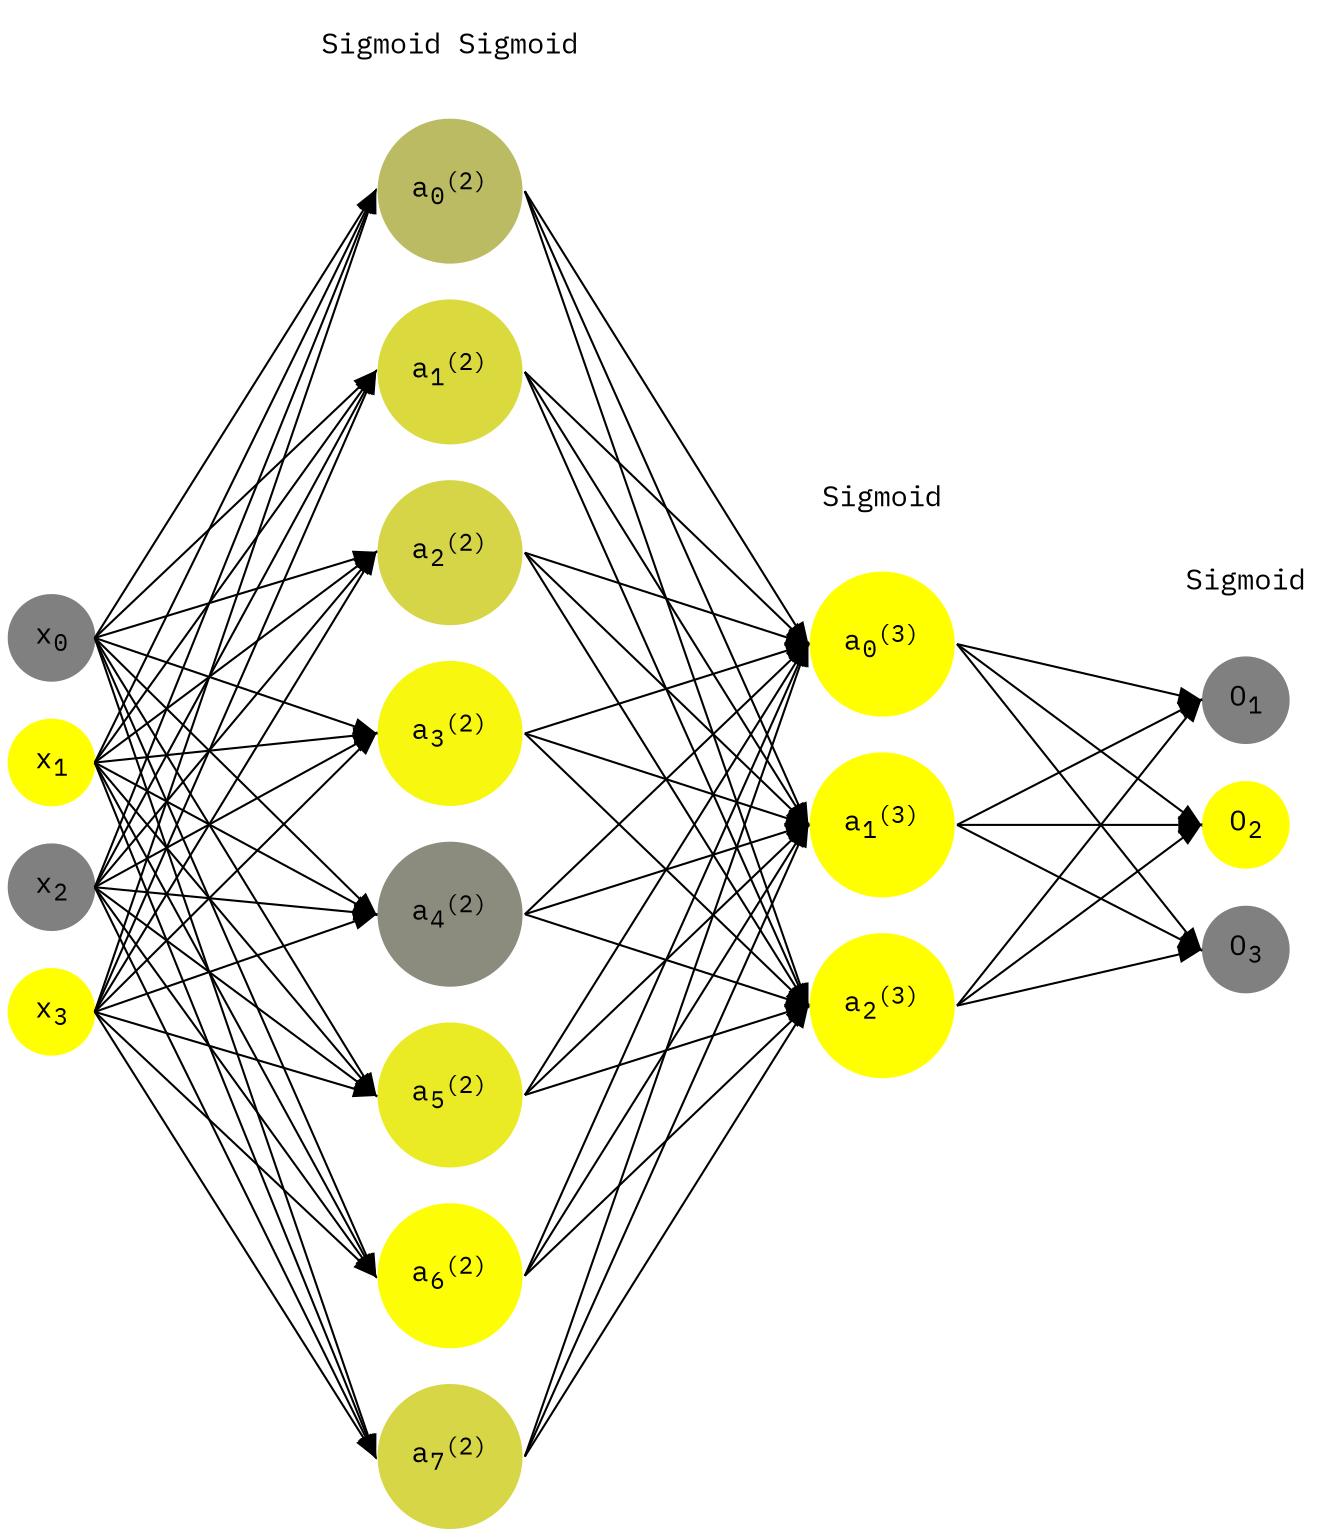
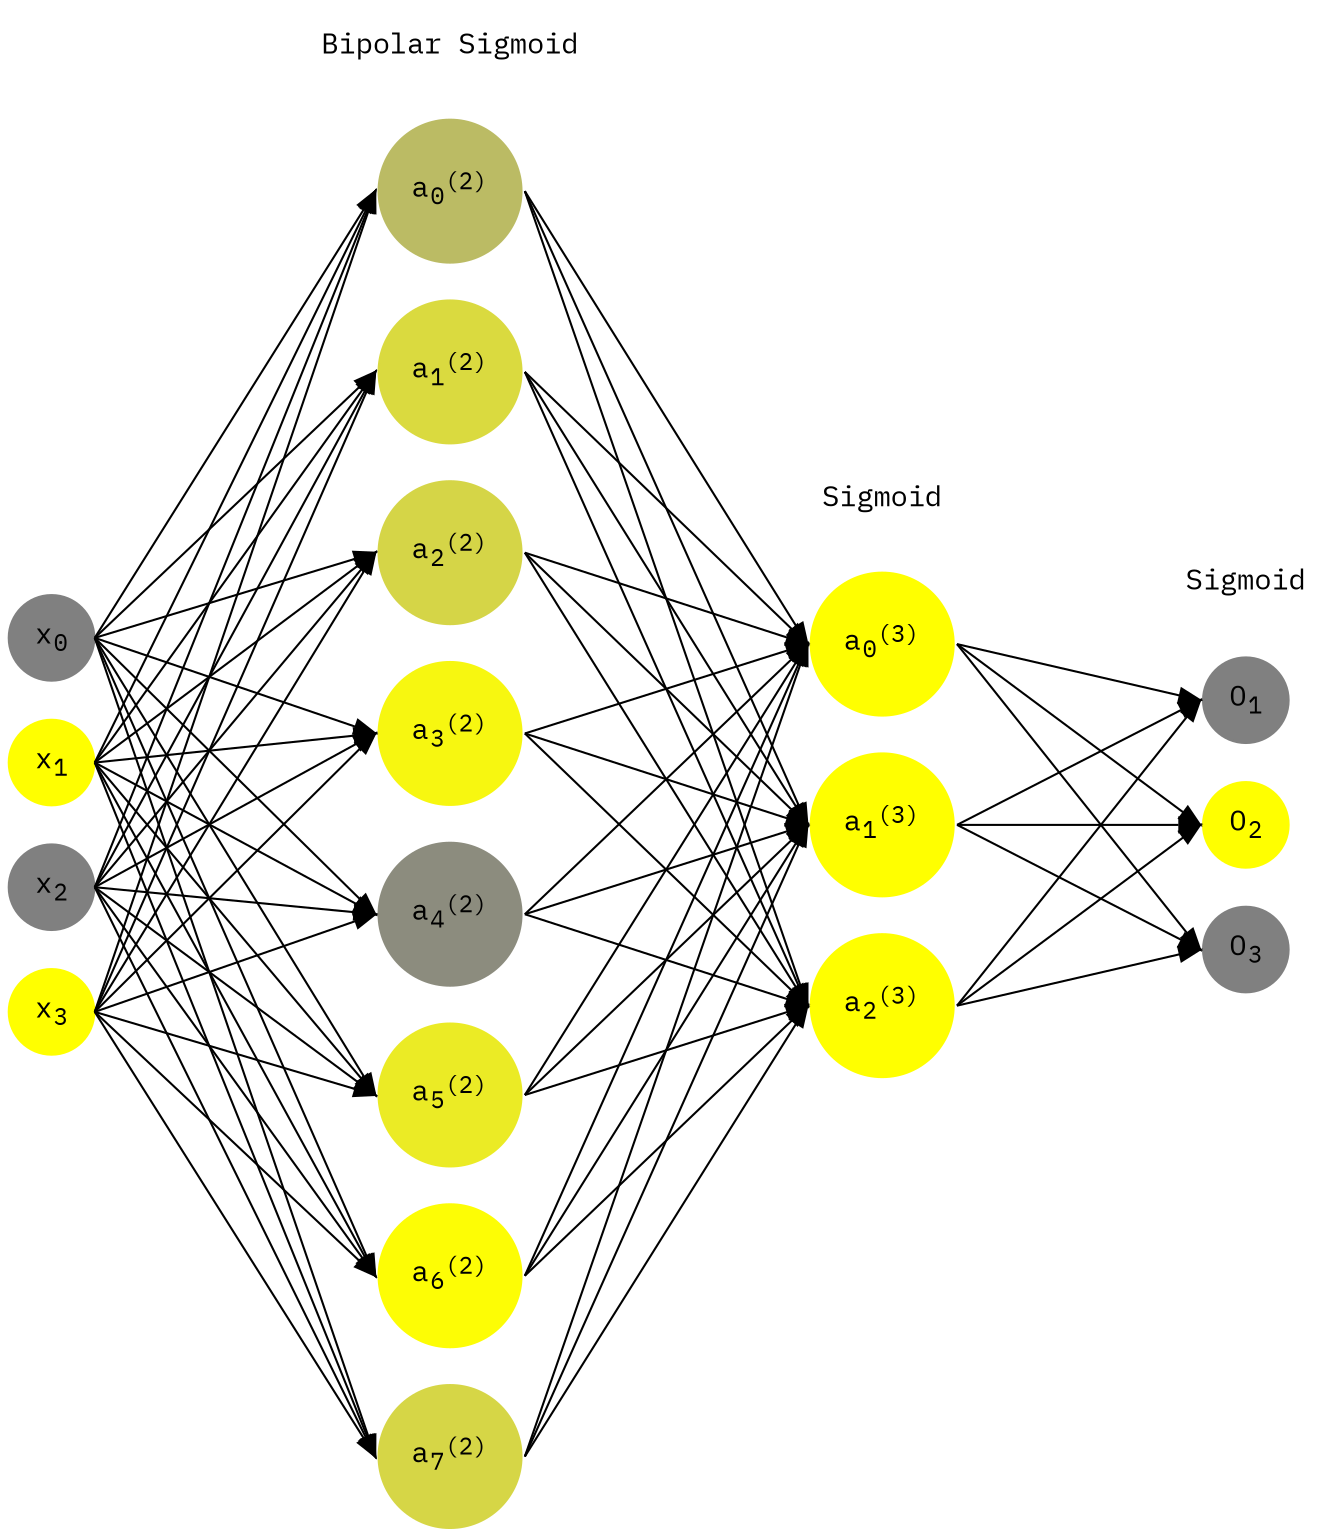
  digraph {
    rankdir=LR
    ranksep=1.4
    splines=false
    fontname="IBM Plex Mono"
    node [color="0.1667, 0.0, 0.5" fillcolor="0.1667, 0.0, 0.5" shape=circle style=filled fontname="IBM Plex Mono"]
    edge [headport=w style=solid tailport=e fontname="IBM Plex Mono"]
    n1 [label=<x<sub>0</sub>>]
    n2 [color="0.1667, 1.0, 1.0" fillcolor="0.1667, 1.0, 1.0" label=<x<sub>1</sub>>]
    n3 [label=<x<sub>2</sub>>]
    n4 [color="0.1667, 1.0, 1.0" fillcolor="0.1667, 1.0, 1.0" label=<x<sub>3</sub>>]
    n5 [color="0.1667, 0.465456, 0.732728" fillcolor="0.1667, 0.465456, 0.732728" label=<a<sub>0</sub><sup>(2)</sup>>]
    n6 [color="0.1667, 0.708657, 0.854329" fillcolor="0.1667, 0.708657, 0.854329" label=<a<sub>1</sub><sup>(2)</sup>>]
    n7 [color="0.1667, 0.665763, 0.832882" fillcolor="0.1667, 0.665763, 0.832882" label=<a<sub>2</sub><sup>(2)</sup>>]
    n8 [color="0.1667, 0.931658, 0.965829" fillcolor="0.1667, 0.931658, 0.965829" label=<a<sub>3</sub><sup>(2)</sup>>]
    n9 [color="0.1667, 0.100706, 0.550353" fillcolor="0.1667, 0.100706, 0.550353" label=<a<sub>4</sub><sup>(2)</sup>>]
    n10 [color="0.1667, 0.841849, 0.920924" fillcolor="0.1667, 0.841849, 0.920924" label=<a<sub>5</sub><sup>(2)</sup>>]
    n11 [color="0.1667, 0.977012, 0.988506" fillcolor="0.1667, 0.977012, 0.988506" label=<a<sub>6</sub><sup>(2)</sup>>]
    n12 [color="0.1667, 0.672822, 0.836411" fillcolor="0.1667, 0.672822, 0.836411" label=<a<sub>7</sub><sup>(2)</sup>>]
    n13 [color="0.1667, 0.999468, 0.999734" fillcolor="0.1667, 0.999468, 0.999734" label=<a<sub>0</sub><sup>(3)</sup>>]
    n14 [color="0.1667, 0.996183, 0.998091" fillcolor="0.1667, 0.996183, 0.998091" label=<a<sub>1</sub><sup>(3)</sup>>]
    n15 [color="0.1667, 0.999944, 0.999972" fillcolor="0.1667, 0.999944, 0.999972" label=<a<sub>2</sub><sup>(3)</sup>>]
    n16 [label=<O<sub>1</sub>>]
    n17 [color="0.1667, 1.0, 1.0" fillcolor="0.1667, 1.0, 1.0" label=<O<sub>2</sub>>]
    n18 [label=<O<sub>3</sub>>]
-   n19 [label="Sigmoid Sigmoid" shape=plaintext color="" fillcolor="" style=""]
+   n19 [label="Bipolar Sigmoid" shape=plaintext color="" fillcolor="" style=""]
    n20 [label=Sigmoid shape=plaintext color="" fillcolor="" style=""]
    n21 [label=Sigmoid shape=plaintext color="" fillcolor="" style=""]
    subgraph sub_1 {
      n1
    }
    subgraph sub_2 {
      n2
    }
    subgraph sub_3 {
      n3
    }
    subgraph sub_4 {
      n4
    }
    subgraph sub_5 {
      n5
    }
    subgraph sub_6 {
      n6
    }
    subgraph sub_7 {
      n7
    }
    subgraph sub_8 {
      n8
    }
    subgraph sub_9 {
      n9
    }
    subgraph sub_10 {
      n10
    }
    subgraph sub_11 {
      n11
    }
    subgraph sub_12 {
      n12
    }
    subgraph sub_13 {
      n13
    }
    subgraph sub_14 {
      n14
    }
    subgraph sub_15 {
      n15
    }
    subgraph sub_16 {
      n16
    }
    subgraph sub_17 {
      n17
    }
    subgraph sub_18 {
      n18
    }
    subgraph sub_19 {
      rank=same
      n1
      n2
      n3
      n4
    }
    subgraph sub_20 {
      rank=same
      n5
      n6
      n7
      n8
      n9
      n10
      n11
      n12
    }
    subgraph sub_21 {
      rank=same
      n13
      n14
      n15
    }
    subgraph sub_22 {
      rank=same
      n16
      n17
      n18
    }
    subgraph sub_23 {
      rank=same
      n5
      n19
    }
    subgraph sub_24 {
      rank=same
      n13
      n20
    }
    subgraph sub_25 {
      rank=same
      n16
      n21
    }
    n1 -> n2 [style=invis]
    n1 -> n5
    n1 -> n6
    n1 -> n7
    n1 -> n8
    n1 -> n9
    n1 -> n10
    n1 -> n11
    n1 -> n12
    n2 -> n3 [style=invis]
    n2 -> n5
    n2 -> n6
    n2 -> n7
    n2 -> n8
    n2 -> n9
    n2 -> n10
    n2 -> n11
    n2 -> n12
    n3 -> n4 [style=invis]
    n3 -> n5
    n3 -> n6
    n3 -> n7
    n3 -> n8
    n3 -> n9
    n3 -> n10
    n3 -> n11
    n3 -> n12
    n4 -> n5
    n4 -> n6
    n4 -> n7
    n4 -> n8
    n4 -> n9
    n4 -> n10
    n4 -> n11
    n4 -> n12
    n5 -> n6 [style=invis]
    n5 -> n13
    n5 -> n14
    n5 -> n15
    n6 -> n7 [style=invis]
    n6 -> n13
    n6 -> n14
    n6 -> n15
    n7 -> n8 [style=invis]
    n7 -> n13
    n7 -> n14
    n7 -> n15
    n8 -> n9 [style=invis]
    n8 -> n13
    n8 -> n14
    n8 -> n15
    n9 -> n10 [style=invis]
    n9 -> n13
    n9 -> n14
    n9 -> n15
    n10 -> n11 [style=invis]
    n10 -> n13
    n10 -> n14
    n10 -> n15
    n11 -> n12 [style=invis]
    n11 -> n13
    n11 -> n14
    n11 -> n15
    n12 -> n13
    n12 -> n14
    n12 -> n15
    n13 -> n14 [style=invis]
    n13 -> n16
    n13 -> n17
    n13 -> n18
    n14 -> n15 [style=invis]
    n14 -> n16
    n14 -> n17
    n14 -> n18
    n15 -> n16
    n15 -> n17
    n15 -> n18
    n16 -> n17 [style=invis]
    n17 -> n18 [style=invis]
    n19 -> n5 [style=invis]
    n20 -> n13 [style=invis]
    n21 -> n16 [style=invis]
  }
